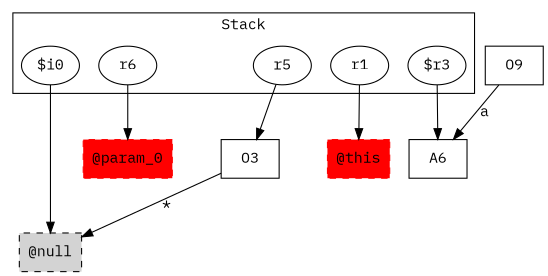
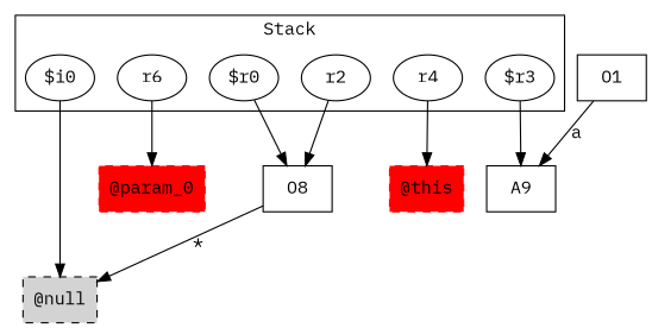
  digraph {
    fontname="IBM Plex Mono"
    rankDir=LR
    node [fontname="IBM Plex Mono"]
    edge [fontname="IBM Plex Mono"]
-   r2 [label=r5]
+   r2
+   "$r0"
    "$i0"
    n4 [label=r6]
    "$r3"
-   r4 [label=r1]
-   O8 [shape=box label=O3]
+   r4
+   O8 [shape=box]
    "@null" [shape=box style="filled,dashed"]
    "@param_0" [color=red shape=box style="filled,dashed"]
-   A9 [shape=box label=A6]
+   A9 [shape=box]
    "@this" [color=red shape=box style="filled,dashed"]
-   O9 [shape=box]
+   O9 [shape=box label=O1]
    subgraph cluster_1 {
      label=Stack
      r2
+     "$r0"
      "$i0"
      n4
      "$r3"
      r4
    }
    r2 -> O8
+   "$r0" -> O8
    "$i0" -> "@null"
    n4 -> "@param_0"
    "$r3" -> A9
    r4 -> "@this"
    O8 -> "@null" [label="*" weight=0.2]
    O9 -> A9 [label=a weight=0.2]
  }
